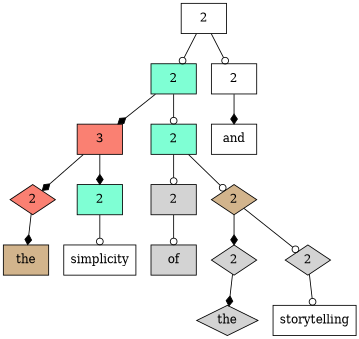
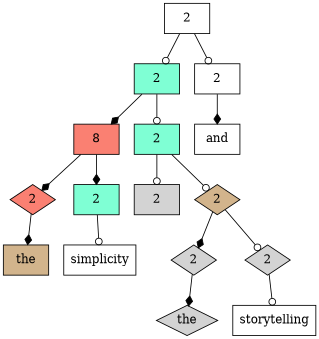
  digraph {
    node [fillcolor=white shape=box style=filled]
    edge [arrowhead=odot]
    n1 [label=2]
    n2 [fillcolor=aquamarine label=2]
    n3 [label=2]
-   n4 [fillcolor=salmon label=3]
+   n4 [fillcolor=salmon label=8]
    n5 [fillcolor=aquamarine label=2]
    n6 [label=and]
    n7 [fillcolor=salmon label=2 shape=diamond]
    n8 [fillcolor=aquamarine label=2]
    n9 [fillcolor=lightgrey label=2]
    n10 [fillcolor=tan label=2 shape=diamond]
    n11 [fillcolor=tan label=the]
    n12 [label=simplicity]
-   n13 [fillcolor=lightgrey label=of]
    n14 [fillcolor=lightgrey label=2 shape=diamond]
    n15 [fillcolor=lightgrey label=2 shape=diamond]
    n16 [fillcolor=lightgrey label=the shape=diamond]
    n17 [label=storytelling]
    n1 -> n2
    n1 -> n3
    n2 -> n4 [arrowhead=diamond]
    n2 -> n5
    n3 -> n6 [arrowhead=diamond]
    n4 -> n7 [arrowhead=diamond]
    n4 -> n8 [arrowhead=diamond]
    n5 -> n9
    n5 -> n10
    n7 -> n11 [arrowhead=diamond]
    n8 -> n12
-   n9 -> n13
    n10 -> n14 [arrowhead=diamond]
    n10 -> n15
    n14 -> n16 [arrowhead=diamond]
    n15 -> n17
  }
